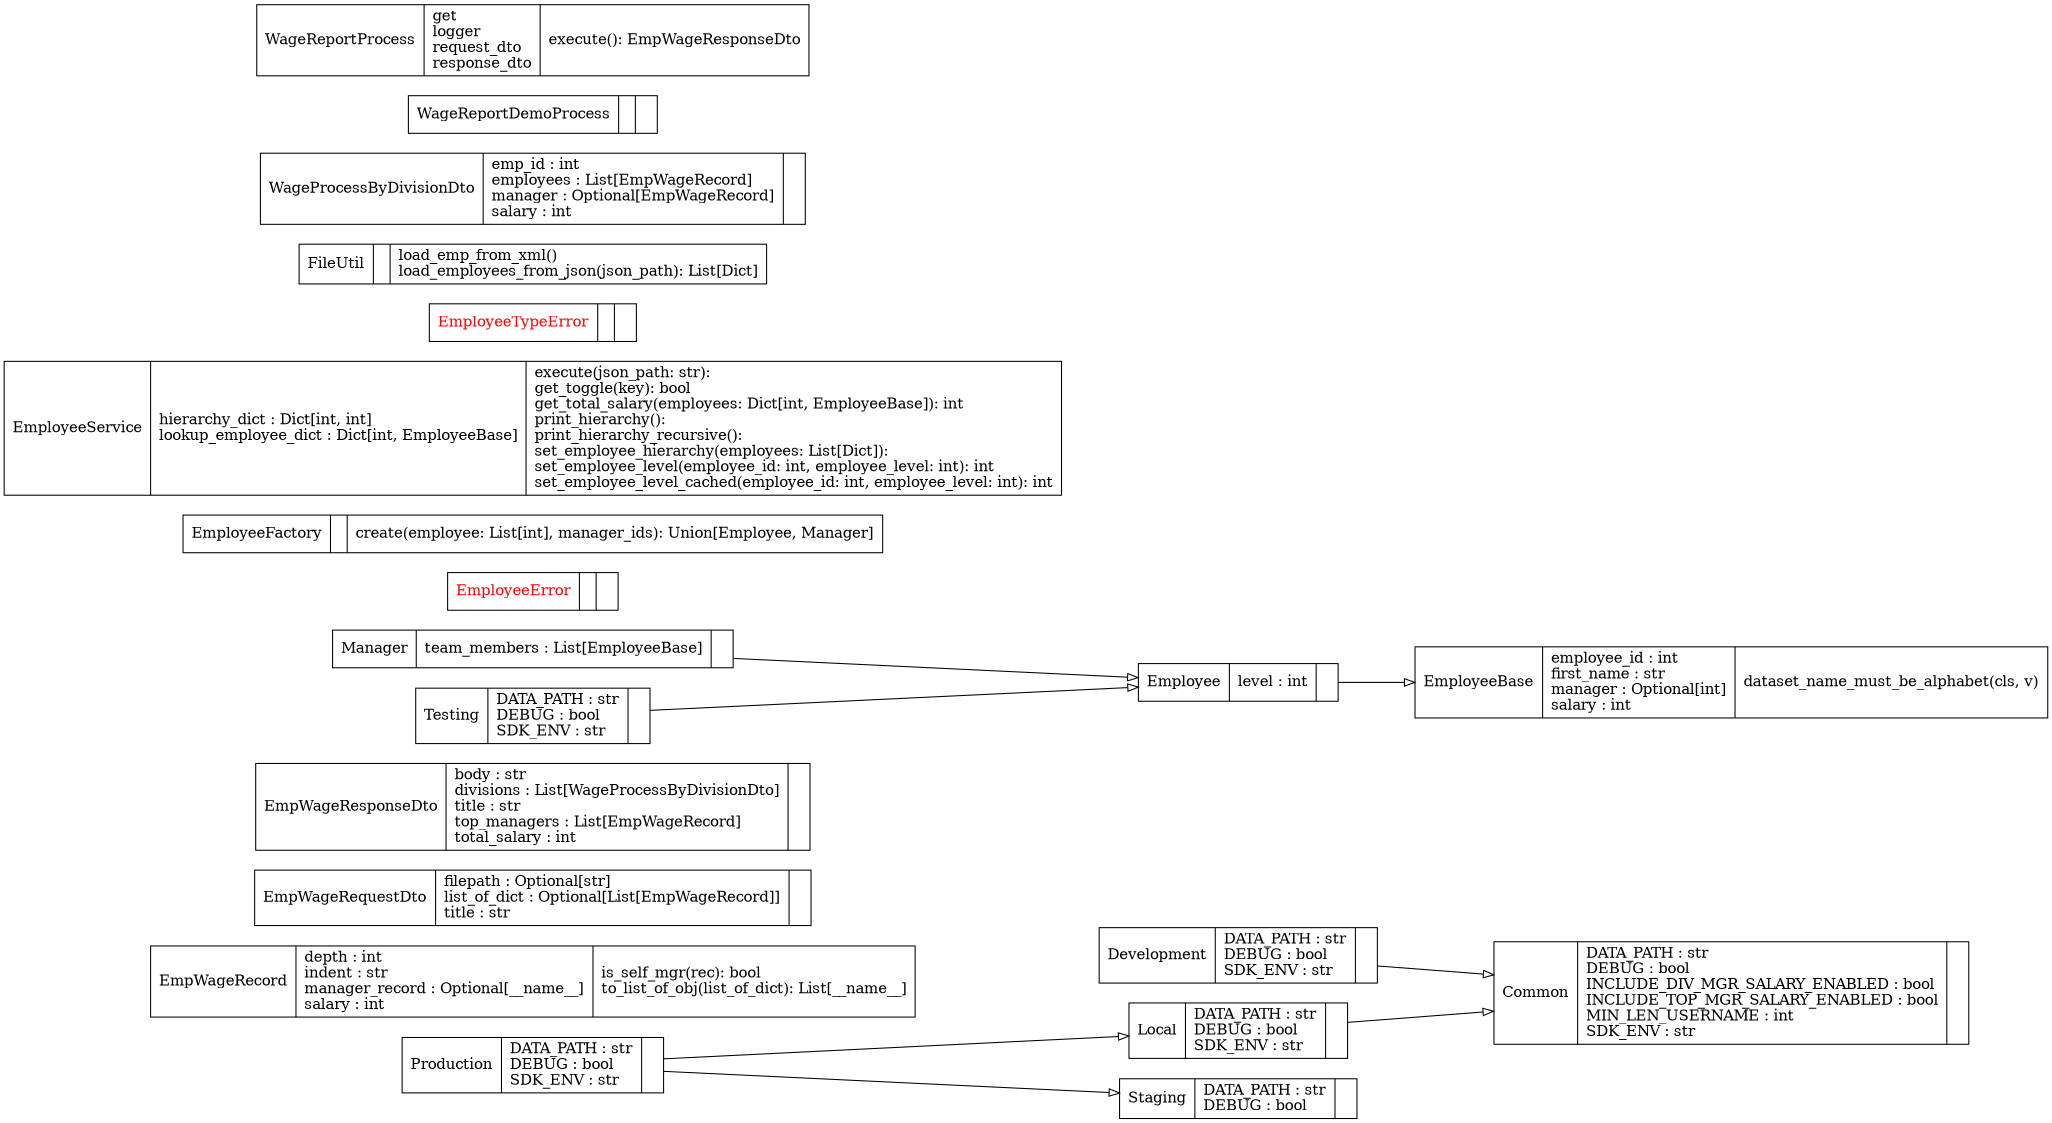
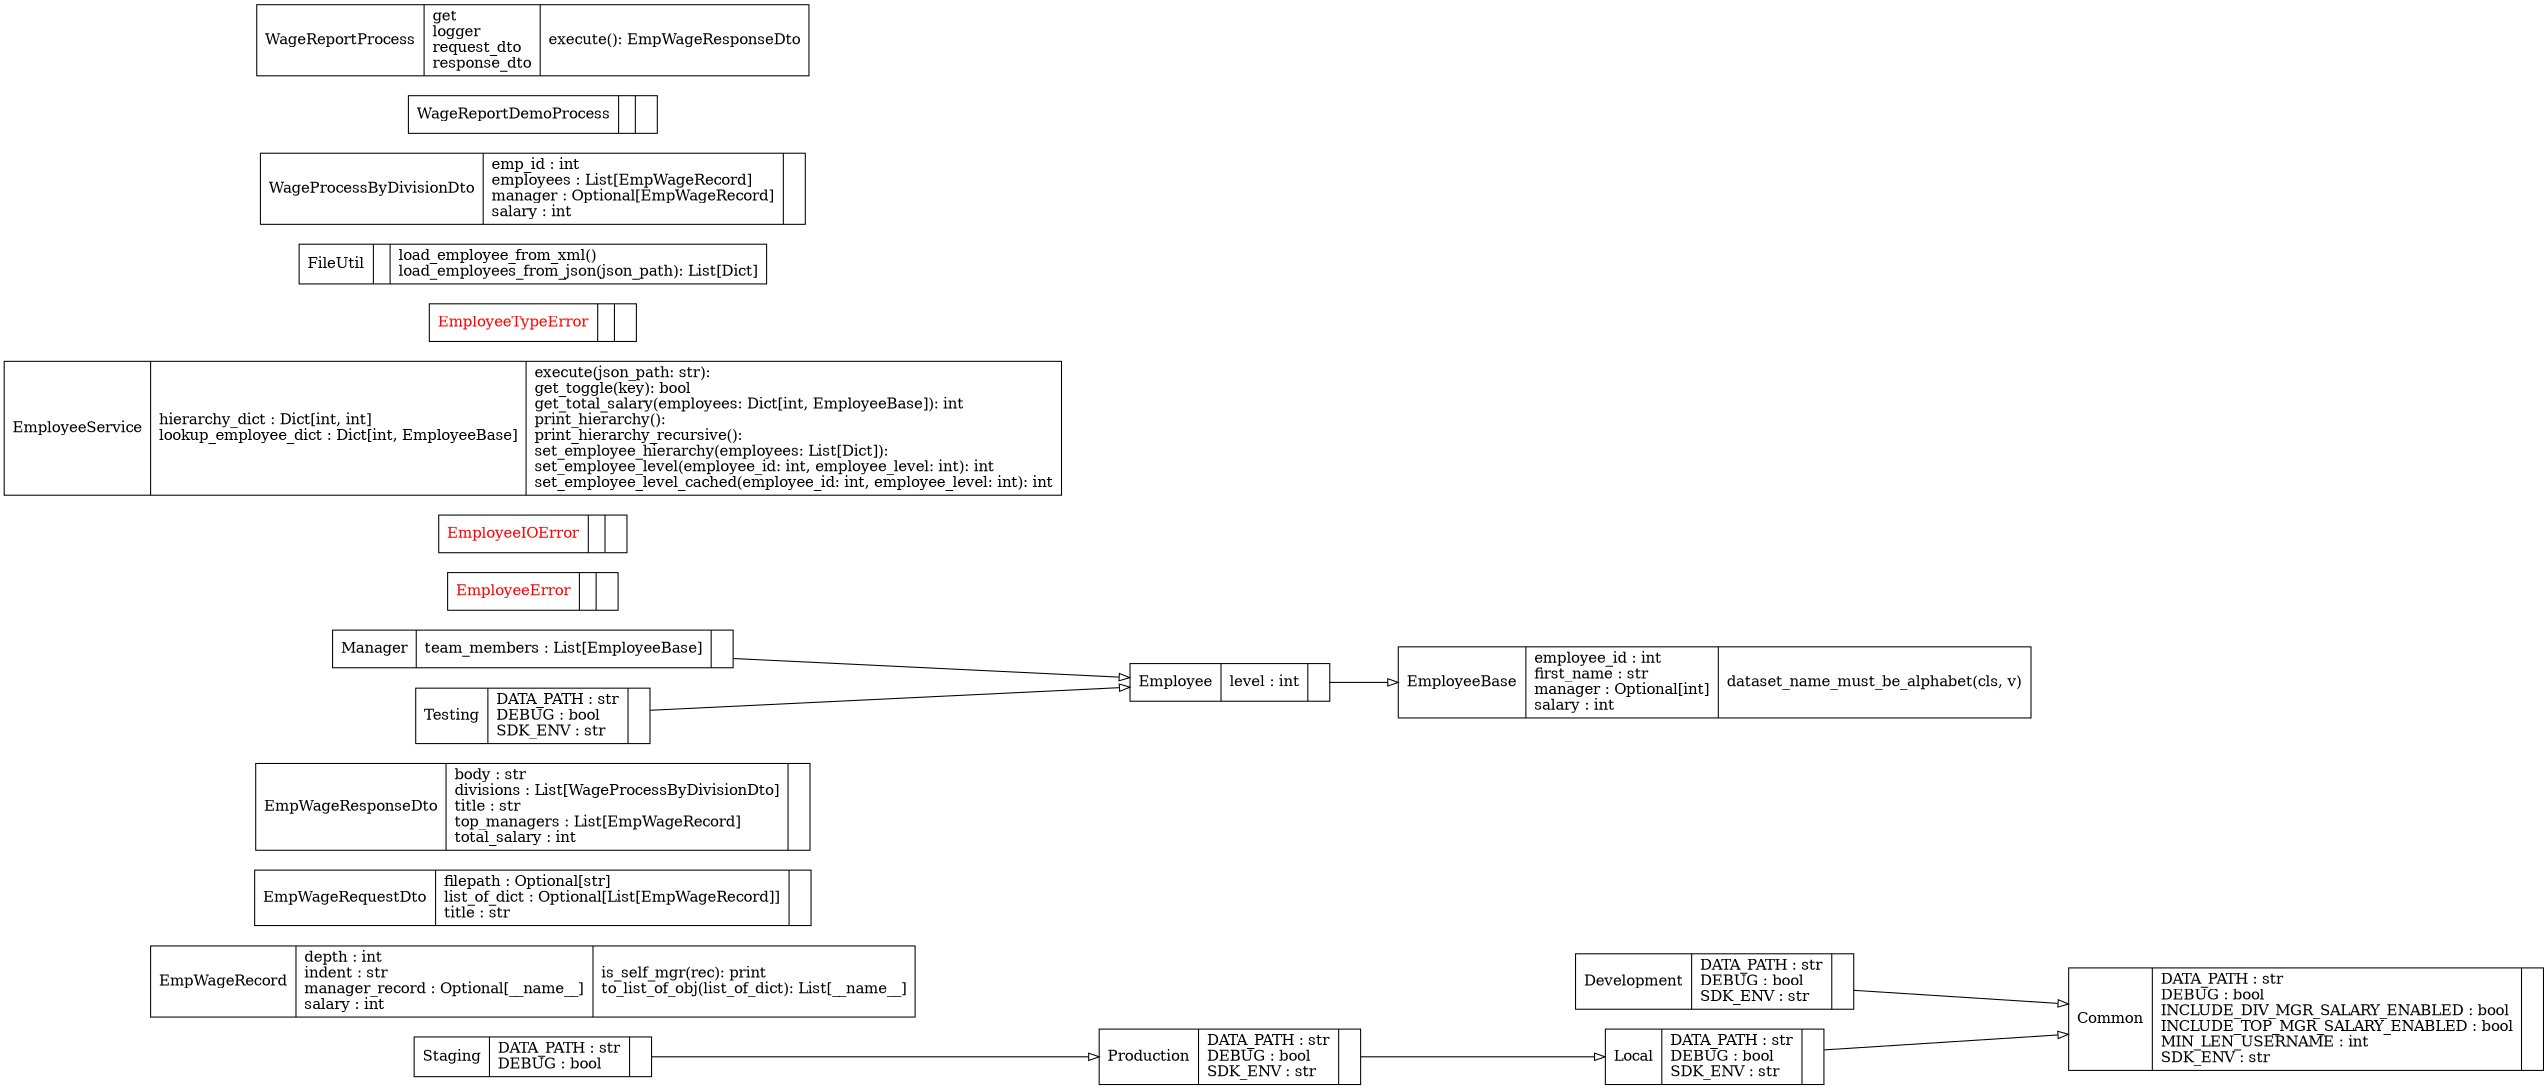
  digraph {
    rankdir=LR
    node [color=black fontcolor=black shape=record style=solid]
    edge [arrowhead=empty arrowtail=none]
    n1 [label="{Common|DATA_PATH : str\lDEBUG : bool\lINCLUDE_DIV_MGR_SALARY_ENABLED : bool\lINCLUDE_TOP_MGR_SALARY_ENABLED : bool\lMIN_LEN_USERNAME : int\lSDK_ENV : str\l|}"]
    n2 [label="{Development|DATA_PATH : str\lDEBUG : bool\lSDK_ENV : str\l|}"]
-   n3 [label="{EmpWageRecord|depth : int\lindent : str\lmanager_record : Optional[__name__]\lsalary : int\l|is_self_mgr(rec): bool\lto_list_of_obj(list_of_dict): List[__name__]\l}"]
+   n3 [label="{EmpWageRecord|depth : int\lindent : str\lmanager_record : Optional[__name__]\lsalary : int\l|is_self_mgr(rec): print\lto_list_of_obj(list_of_dict): List[__name__]\l}"]
    n4 [label="{EmpWageRequestDto|filepath : Optional[str]\llist_of_dict : Optional[List[EmpWageRecord]]\ltitle : str\l|}"]
    n5 [label="{EmpWageResponseDto|body : str\ldivisions : List[WageProcessByDivisionDto]\ltitle : str\ltop_managers : List[EmpWageRecord]\ltotal_salary : int\l|}"]
    n6 [label="{Employee|level : int\l|}"]
    n7 [label="{EmployeeBase|employee_id : int\lfirst_name : str\lmanager : Optional[int]\lsalary : int\l|dataset_name_must_be_alphabet(cls, v)\l}"]
    n8 [fontcolor=red label="{EmployeeError|\l|}"]
-   n9 [label="{EmployeeFactory|\l|create(employee: List[int], manager_ids): Union[Employee, Manager]\l}"]
+   n10 [fontcolor=red label="{EmployeeIOError|\l|}"]
    n11 [label="{EmployeeService|hierarchy_dict : Dict[int, int]\llookup_employee_dict : Dict[int, EmployeeBase]\l|execute(json_path: str): \lget_toggle(key): bool\lget_total_salary(employees: Dict[int, EmployeeBase]): int\lprint_hierarchy(): \lprint_hierarchy_recursive(): \lset_employee_hierarchy(employees: List[Dict]): \lset_employee_level(employee_id: int, employee_level: int): int\lset_employee_level_cached(employee_id: int, employee_level: int): int\l}"]
    n12 [fontcolor=red label="{EmployeeTypeError|\l|}"]
-   n13 [label="{FileUtil|\l|load_emp_from_xml()\lload_employees_from_json(json_path): List[Dict]\l}"]
+   n13 [label="{FileUtil|\l|load_employee_from_xml()\lload_employees_from_json(json_path): List[Dict]\l}"]
    n14 [label="{Local|DATA_PATH : str\lDEBUG : bool\lSDK_ENV : str\l|}"]
    n15 [label="{Manager|team_members : List[EmployeeBase]\l|}"]
    n16 [label="{Production|DATA_PATH : str\lDEBUG : bool\lSDK_ENV : str\l|}"]
    n17 [label="{Staging|DATA_PATH : str\lDEBUG : bool\l|}"]
    n18 [label="{Testing|DATA_PATH : str\lDEBUG : bool\lSDK_ENV : str\l|}"]
    n19 [label="{WageProcessByDivisionDto|emp_id : int\lemployees : List[EmpWageRecord]\lmanager : Optional[EmpWageRecord]\lsalary : int\l|}"]
    n20 [label="{WageReportDemoProcess|\l|}"]
    n21 [label="{WageReportProcess|get\llogger\lrequest_dto\lresponse_dto\l|execute(): EmpWageResponseDto\l}"]
    n2 -> n1
    n6 -> n7
    n14 -> n1
    n15 -> n6
    n16 -> n14
-   n16 -> n17
+   n17 -> n16
    n18 -> n6
  }
